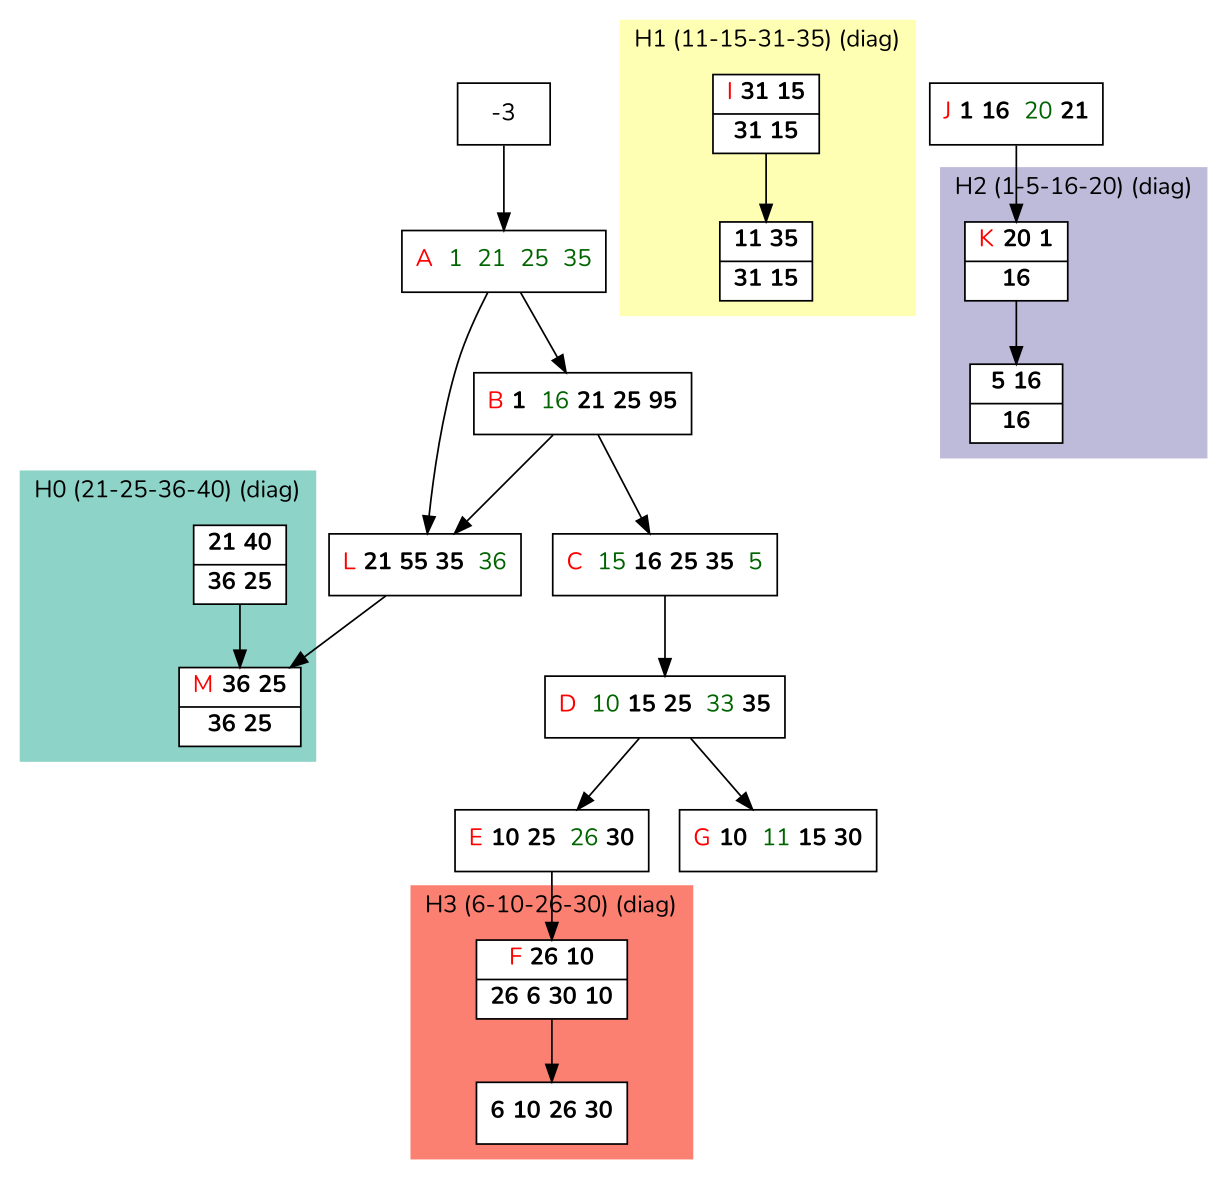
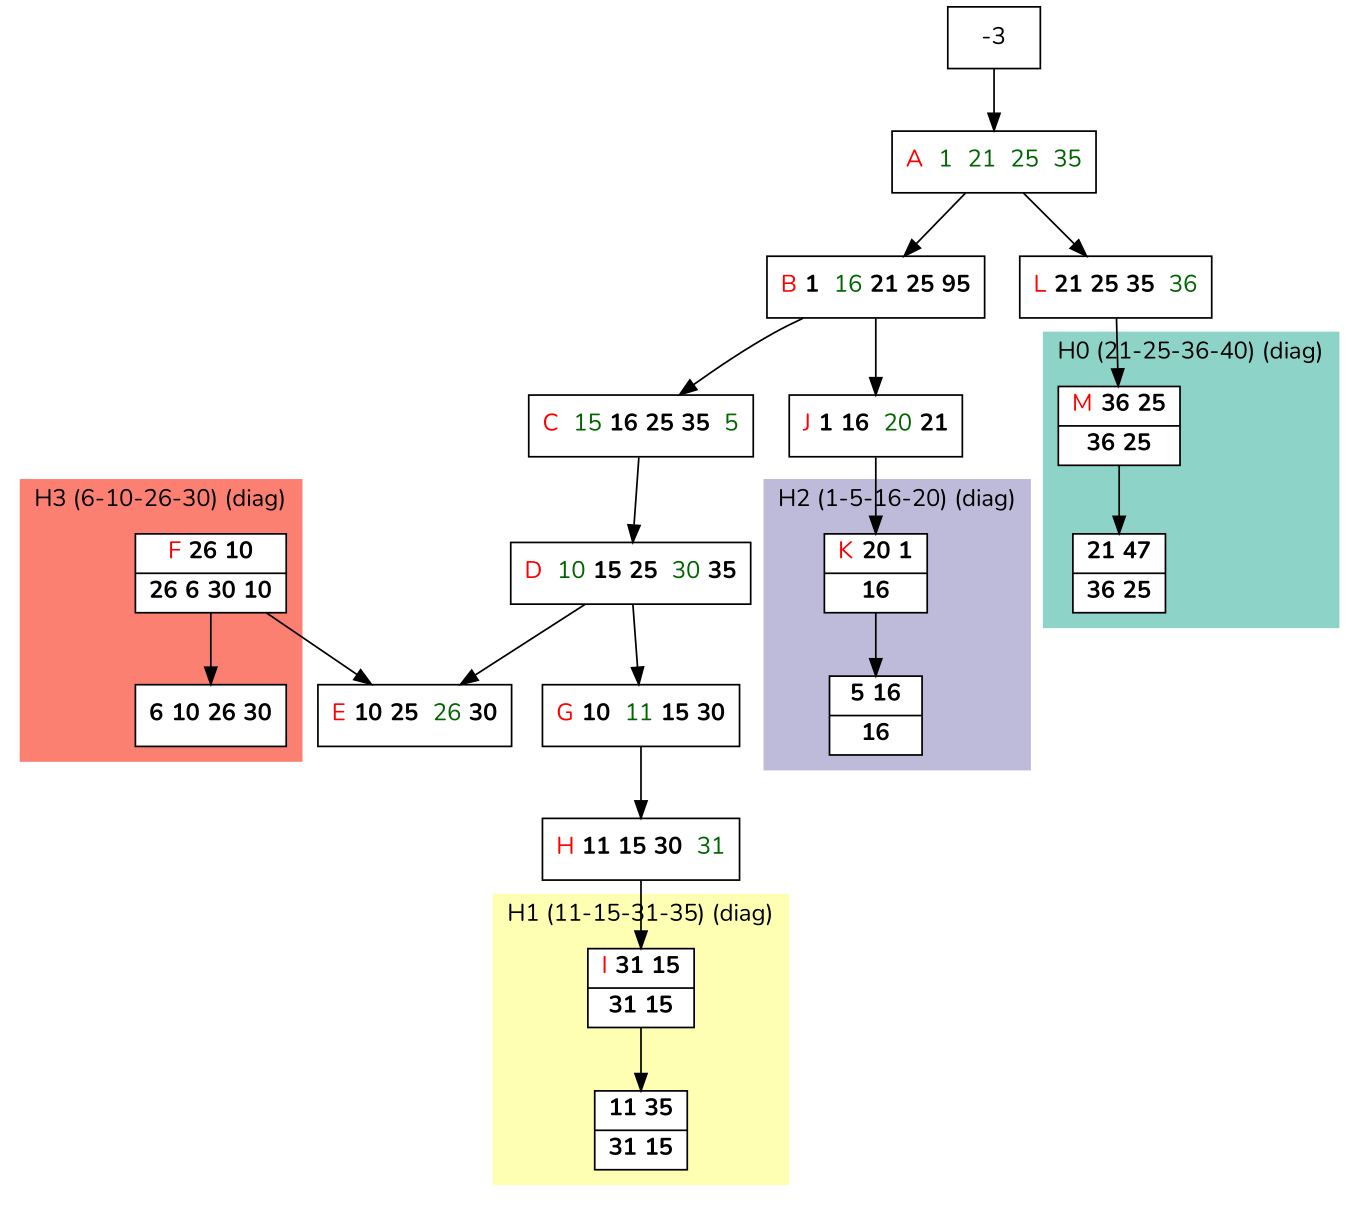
  digraph {
    fontname=Nunito
    node [fontname=Nunito shape=record]
    edge [fontname=Nunito]
    n1 [fillcolor=white label=<{  <FONT COLOR="RED">M</FONT> <b>36</b> <b>25</b>|  <b>36</b> <b>25</b>}> style=filled]
-   n2 [fillcolor=white label=<{ <b>21</b> <b>40</b>|  <b>36</b> <b>25</b>}> style=filled]
+   n2 [fillcolor=white label=<{ <b>21</b> <b>47</b>|  <b>36</b> <b>25</b>}> style=filled]
    n3 [fillcolor=white label=<{  <FONT COLOR="RED">I</FONT> <b>31</b> <b>15</b>|  <b>31</b> <b>15</b>}> style=filled]
    n4 [fillcolor=white label=<{ <b>11</b> <b>35</b>|  <b>31</b> <b>15</b>}> style=filled]
    n5 [fillcolor=white label=<{  <FONT COLOR="RED">K</FONT> <b>20</b> <b>1</b>|  <b>16</b>}> style=filled]
    n6 [fillcolor=white label=<{ <b>5</b> <b>16</b>|  <b>16</b>}> style=filled]
    n7 [fillcolor=white label=<{  <FONT COLOR="RED">F</FONT> <b>26</b> <b>10</b>|  <b>26</b> <b>6</b> <b>30</b> <b>10</b>}> style=filled]
    n8 [fillcolor=white label=<{ <b>6</b> <b>10</b> <b>26</b> <b>30</b>}> style=filled]
    n9 [label=<{  <FONT COLOR="RED">A</FONT>  <FONT COLOR="DARKGREEN">1</FONT>  <FONT COLOR="DARKGREEN">21</FONT>  <FONT COLOR="DARKGREEN">25</FONT>  <FONT COLOR="DARKGREEN">35</FONT>}>]
    n10 [label=<{  <FONT COLOR="RED">B</FONT> <b>1</b>  <FONT COLOR="DARKGREEN">16</FONT> <b>21</b> <b>25</b> <b>95</b>}>]
-   n11 [label=<{  <FONT COLOR="RED">L</FONT> <b>21</b> <b>55</b> <b>35</b>  <FONT COLOR="DARKGREEN">36</FONT>}>]
+   n11 [label=<{  <FONT COLOR="RED">L</FONT> <b>21</b> <b>25</b> <b>35</b>  <FONT COLOR="DARKGREEN">36</FONT>}>]
    n12 [label=<{  <FONT COLOR="RED">C</FONT>  <FONT COLOR="DARKGREEN">15</FONT> <b>16</b> <b>25</b> <b>35</b>  <FONT COLOR="DARKGREEN">5</FONT>}>]
    n13 [label=<{  <FONT COLOR="RED">J</FONT> <b>1</b> <b>16</b>  <FONT COLOR="DARKGREEN">20</FONT> <b>21</b>}>]
    n14 [label=-3 shape=box]
-   n15 [label=<{  <FONT COLOR="RED">D</FONT>  <FONT COLOR="DARKGREEN">10</FONT> <b>15</b> <b>25</b>  <FONT COLOR="DARKGREEN">33</FONT> <b>35</b>}>]
+   n15 [label=<{  <FONT COLOR="RED">D</FONT>  <FONT COLOR="DARKGREEN">10</FONT> <b>15</b> <b>25</b>  <FONT COLOR="DARKGREEN">30</FONT> <b>35</b>}>]
    n16 [label=<{  <FONT COLOR="RED">E</FONT> <b>10</b> <b>25</b>  <FONT COLOR="DARKGREEN">26</FONT> <b>30</b>}>]
    n17 [label=<{  <FONT COLOR="RED">G</FONT> <b>10</b>  <FONT COLOR="DARKGREEN">11</FONT> <b>15</b> <b>30</b>}>]
+   n18 [label=<{  <FONT COLOR="RED">H</FONT> <b>11</b> <b>15</b> <b>30</b>  <FONT COLOR="DARKGREEN">31</FONT>}>]
    subgraph cluster_1 {
      color="#8DD3C7"
      label="H0 (21-25-36-40) (diag)"
      labeljust=l
      style=filled
      n1
      n2
    }
    subgraph cluster_2 {
      color="#FFFFB3"
      label="H1 (11-15-31-35) (diag)"
      labeljust=l
      style=filled
      n3
      n4
    }
    subgraph cluster_3 {
      color="#BEBADA"
      label="H2 (1-5-16-20) (diag)"
      labeljust=l
      style=filled
      n5
      n6
    }
    subgraph cluster_4 {
      color="#FB8072"
      label="H3 (6-10-26-30) (diag)"
      labeljust=l
      style=filled
      n7
      n8
    }
-   n2 -> n1
+   n1 -> n2
    n3 -> n4
    n5 -> n6
    n7 -> n8
    n9 -> n10
    n9 -> n11
    n10 -> n12
-   n10 -> n11
+   n10 -> n13
    n11 -> n1
    n12 -> n15
    n13 -> n5
    n14 -> n9
    n15 -> n16
    n15 -> n17
-   n16 -> n7
+   n7 -> n16
+   n17 -> n18
+   n18 -> n3
  }
